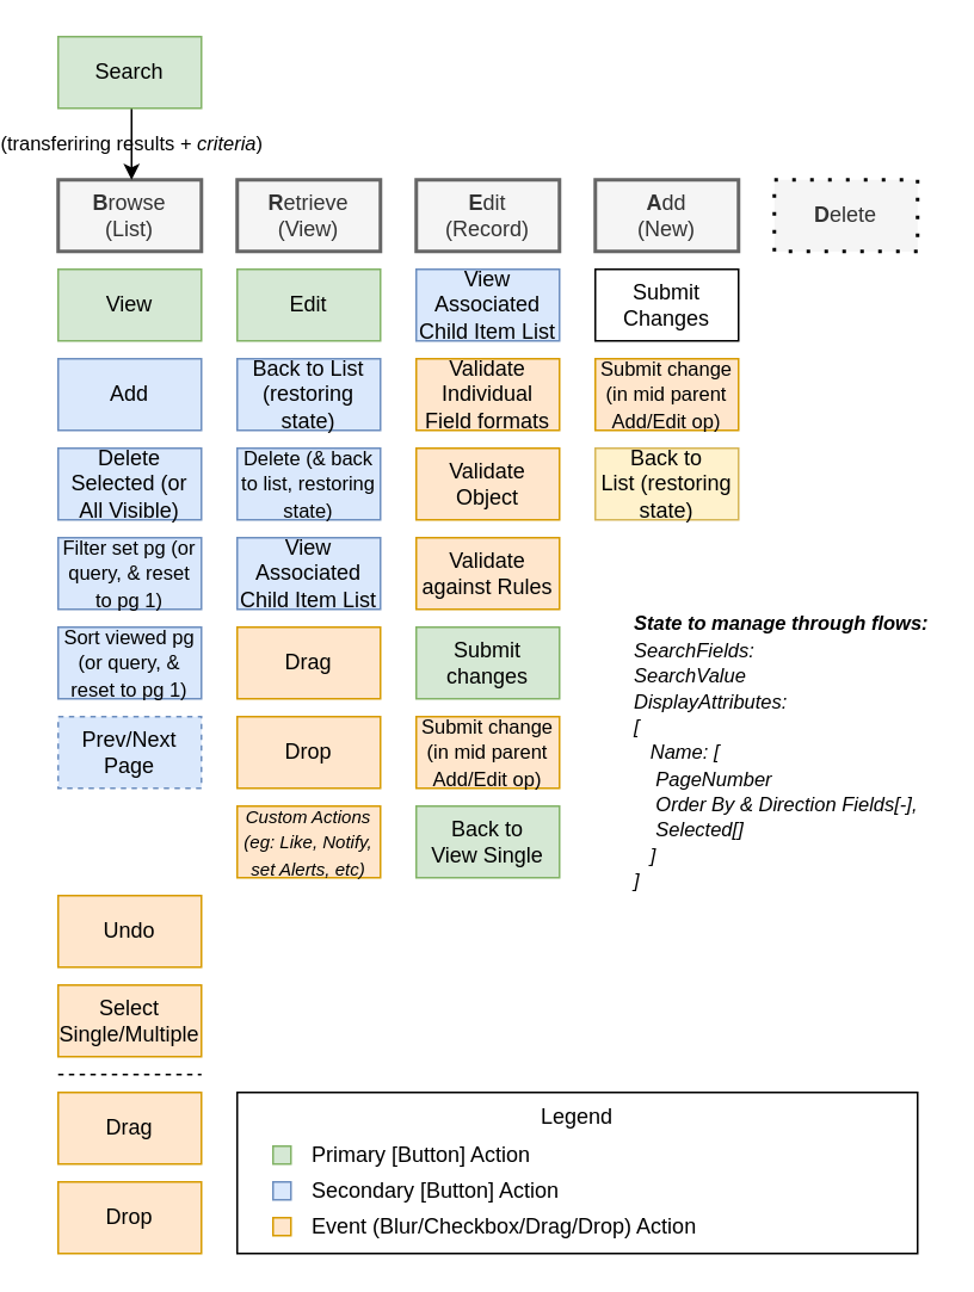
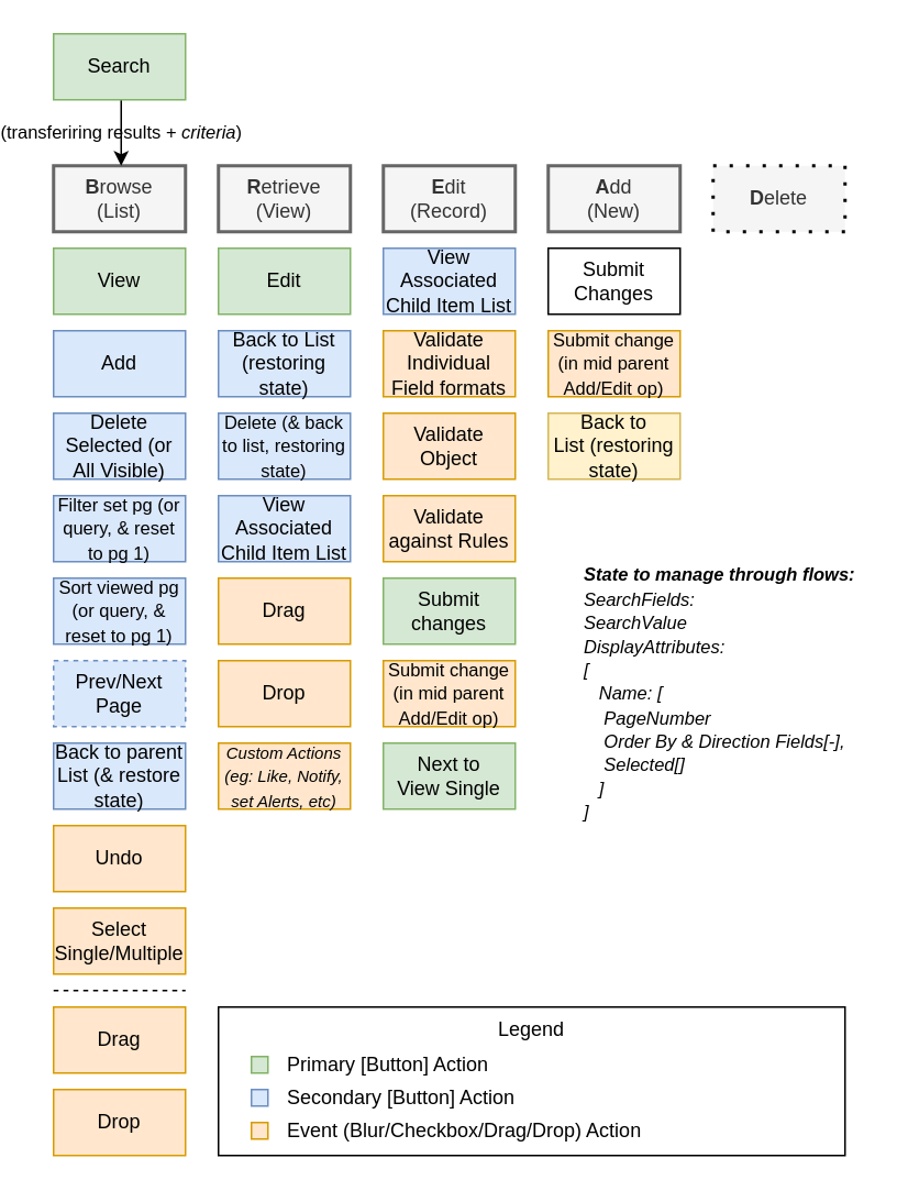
  <mxCell id="0" />
  <mxCell id="1" parent="0" />
  <mxCell id="2" value="Legend" style="rounded=0;whiteSpace=wrap;html=1;verticalAlign=top;" vertex="1" parent="1"><mxGeometry x="120" y="610" width="380" height="90" as="geometry" /></mxCell>
  <mxCell id="3" value="&lt;b&gt;B&lt;/b&gt;rowse&lt;br&gt;(List)" style="rounded=0;whiteSpace=wrap;html=1;fillColor=#f5f5f5;strokeColor=#666666;fontColor=#333333;strokeWidth=2;" parent="1" vertex="1"><mxGeometry x="20" y="100" width="80" height="40" as="geometry" /></mxCell>
  <mxCell id="4" value="&lt;b&gt;R&lt;/b&gt;etrieve&lt;br&gt;(View)" style="rounded=0;whiteSpace=wrap;html=1;fillColor=#f5f5f5;strokeColor=#666666;fontColor=#333333;strokeWidth=2;" parent="1" vertex="1"><mxGeometry x="120" y="100" width="80" height="40" as="geometry" /></mxCell>
  <mxCell id="5" value="&lt;b&gt;E&lt;/b&gt;dit&lt;br&gt;(Record)" style="rounded=0;whiteSpace=wrap;html=1;fillColor=#f5f5f5;strokeColor=#666666;fontColor=#333333;strokeWidth=2;" parent="1" vertex="1"><mxGeometry x="220" y="100" width="80" height="40" as="geometry" /></mxCell>
  <mxCell id="6" value="&lt;b&gt;A&lt;/b&gt;dd&lt;br&gt;(New)" style="rounded=0;whiteSpace=wrap;html=1;fillColor=#f5f5f5;strokeColor=#666666;fontColor=#333333;strokeWidth=2;" parent="1" vertex="1"><mxGeometry x="320" y="100" width="80" height="40" as="geometry" /></mxCell>
  <mxCell id="7" value="&lt;b&gt;D&lt;/b&gt;elete" style="rounded=0;whiteSpace=wrap;html=1;dashed=1;fillColor=#f5f5f5;fontColor=#333333;dashPattern=1 4;strokeWidth=2;" parent="1" vertex="1"><mxGeometry x="420" y="100" width="80" height="40" as="geometry" /></mxCell>
  <mxCell id="8" value="View" style="rounded=0;whiteSpace=wrap;html=1;fillColor=#d5e8d4;strokeColor=#82b366;" parent="1" vertex="1"><mxGeometry x="20" y="150" width="80" height="40" as="geometry" /></mxCell>
  <mxCell id="9" value="(transferiring results &lt;i&gt;+ criteria&lt;/i&gt;)" style="edgeStyle=orthogonalEdgeStyle;rounded=0;orthogonalLoop=1;jettySize=auto;html=1;labelBackgroundColor=none;" parent="1" edge="1"><mxGeometry relative="1" as="geometry"><mxPoint x="61" y="60" as="sourcePoint" /><mxPoint x="61" y="100" as="targetPoint" /><Array as="points"><mxPoint x="61" y="80" /><mxPoint x="61" y="80" /></Array></mxGeometry></mxCell>
  <mxCell id="10" value="Search" style="rounded=0;whiteSpace=wrap;html=1;fillColor=#d5e8d4;strokeColor=#82b366;" parent="1" vertex="1"><mxGeometry x="20" y="20" width="80" height="40" as="geometry" /></mxCell>
  <mxCell id="11" value="Edit" style="rounded=0;whiteSpace=wrap;html=1;fillColor=#d5e8d4;strokeColor=#82b366;" parent="1" vertex="1"><mxGeometry x="120" y="150" width="80" height="40" as="geometry" /></mxCell>
  <mxCell id="12" value="Add" style="rounded=0;whiteSpace=wrap;html=1;fillColor=#dae8fc;strokeColor=#6c8ebf;" parent="1" vertex="1"><mxGeometry x="20" y="200" width="80" height="40" as="geometry" /></mxCell>
  <mxCell id="13" value="" style="rounded=0;whiteSpace=wrap;html=1;fillColor=#dae8fc;strokeColor=#6c8ebf;" parent="1" vertex="1"><mxGeometry x="140" y="660" width="10" height="10" as="geometry" /></mxCell>
  <mxCell id="14" value="Back to List (restoring state)" style="rounded=0;whiteSpace=wrap;html=1;fillColor=#dae8fc;strokeColor=#6c8ebf;" parent="1" vertex="1"><mxGeometry x="120" y="200" width="80" height="40" as="geometry" /></mxCell>
  <mxCell id="15" value="Undo" style="rounded=0;whiteSpace=wrap;html=1;fillColor=#ffe6cc;strokeColor=#d79b00;" parent="1" vertex="1"><mxGeometry x="20" y="500" width="80" height="40" as="geometry" /></mxCell>
- <mxCell id="16" value="Back to &lt;br&gt;View Single" style="rounded=0;whiteSpace=wrap;html=1;fillColor=#d5e8d4;strokeColor=#82b366;" parent="1" vertex="1"><mxGeometry x="220" y="450" width="80" height="40" as="geometry" /></mxCell>
+ <mxCell id="16" value="Next to &lt;br&gt;View Single" style="rounded=0;whiteSpace=wrap;html=1;fillColor=#d5e8d4;strokeColor=#82b366;" parent="1" vertex="1"><mxGeometry x="220" y="450" width="80" height="40" as="geometry" /></mxCell>
  <mxCell id="17" value="View Associated Child Item List" style="rounded=0;whiteSpace=wrap;html=1;fillColor=#dae8fc;strokeColor=#6c8ebf;" parent="1" vertex="1"><mxGeometry x="120" y="300" width="80" height="40" as="geometry" /></mxCell>
  <mxCell id="18" value="&lt;font style=&quot;font-size: 11px&quot;&gt;Submit change (in mid parent Add/Edit op)&lt;/font&gt;" style="rounded=0;whiteSpace=wrap;html=1;fillColor=#ffe6cc;strokeColor=#d79b00;" parent="1" vertex="1"><mxGeometry x="220" y="400" width="80" height="40" as="geometry" /></mxCell>
  <mxCell id="19" value="Submit Changes" style="rounded=0;whiteSpace=wrap;html=1;" parent="1" vertex="1"><mxGeometry x="320" y="150" width="80" height="40" as="geometry" /></mxCell>
  <mxCell id="20" value="Submit changes" style="rounded=0;whiteSpace=wrap;html=1;fillColor=#d5e8d4;strokeColor=#82b366;" parent="1" vertex="1"><mxGeometry x="220" y="350" width="80" height="40" as="geometry" /></mxCell>
  <mxCell id="21" value="View Associated Child Item List" style="rounded=0;whiteSpace=wrap;html=1;fillColor=#dae8fc;strokeColor=#6c8ebf;" parent="1" vertex="1"><mxGeometry x="220" y="150" width="80" height="40" as="geometry" /></mxCell>
  <mxCell id="22" value="&lt;font style=&quot;font-size: 11px&quot;&gt;Submit change (in mid parent Add/Edit op)&lt;/font&gt;" style="rounded=0;whiteSpace=wrap;html=1;fillColor=#ffe6cc;strokeColor=#d79b00;" parent="1" vertex="1"><mxGeometry x="320" y="200" width="80" height="40" as="geometry" /></mxCell>
  <mxCell id="23" value="Back to &lt;br&gt;List (restoring state)" style="rounded=0;whiteSpace=wrap;html=1;fillColor=#fff2cc;strokeColor=#d6b656;" parent="1" vertex="1"><mxGeometry x="320" y="250" width="80" height="40" as="geometry" /></mxCell>
  <mxCell id="24" value="&lt;font style=&quot;font-size: 11px&quot;&gt;Delete (&amp;amp; back to list, restoring state)&lt;/font&gt;" style="rounded=0;whiteSpace=wrap;html=1;fillColor=#dae8fc;strokeColor=#6c8ebf;" parent="1" vertex="1"><mxGeometry x="120" y="250" width="80" height="40" as="geometry" /></mxCell>
  <mxCell id="25" value="Delete Selected (or All Visible)" style="rounded=0;whiteSpace=wrap;html=1;fillColor=#dae8fc;strokeColor=#6c8ebf;" parent="1" vertex="1"><mxGeometry x="20" y="250" width="80" height="40" as="geometry" /></mxCell>
  <mxCell id="26" value="&lt;font style=&quot;font-size: 11px&quot;&gt;Filter set pg (or query, &amp;amp; reset to pg 1)&lt;/font&gt;" style="rounded=0;whiteSpace=wrap;html=1;fillColor=#dae8fc;strokeColor=#6c8ebf;" parent="1" vertex="1"><mxGeometry x="20" y="300" width="80" height="40" as="geometry" /></mxCell>
  <mxCell id="27" value="Prev/Next Page" style="rounded=0;whiteSpace=wrap;html=1;fillColor=#dae8fc;strokeColor=#6c8ebf;dashed=1;" parent="1" vertex="1"><mxGeometry x="20" y="400" width="80" height="40" as="geometry" /></mxCell>
  <mxCell id="28" value="&lt;span style=&quot;font-size: 11px&quot;&gt;Sort viewed pg (or query, &amp;amp; reset to pg 1)&lt;/span&gt;" style="rounded=0;whiteSpace=wrap;html=1;fillColor=#dae8fc;strokeColor=#6c8ebf;" parent="1" vertex="1"><mxGeometry x="20" y="350" width="80" height="40" as="geometry" /></mxCell>
+ <mxCell id="29" value="Back to parent List (&amp;amp; restore state)" style="rounded=0;whiteSpace=wrap;html=1;fillColor=#dae8fc;strokeColor=#6c8ebf;" parent="1" vertex="1"><mxGeometry x="20" y="450" width="80" height="40" as="geometry" /></mxCell>
  <mxCell id="30" value="Validate Individual Field formats" style="rounded=0;whiteSpace=wrap;html=1;fillColor=#ffe6cc;strokeColor=#d79b00;" parent="1" vertex="1"><mxGeometry x="220" y="200" width="80" height="40" as="geometry" /></mxCell>
  <mxCell id="31" value="Validate Object" style="rounded=0;whiteSpace=wrap;html=1;fillColor=#ffe6cc;strokeColor=#d79b00;" parent="1" vertex="1"><mxGeometry x="220" y="250" width="80" height="40" as="geometry" /></mxCell>
  <mxCell id="32" value="Validate against Rules" style="rounded=0;whiteSpace=wrap;html=1;fillColor=#ffe6cc;strokeColor=#d79b00;" parent="1" vertex="1"><mxGeometry x="220" y="300" width="80" height="40" as="geometry" /></mxCell>
  <mxCell id="33" value="&lt;font style=&quot;font-size: 11px&quot;&gt;&lt;i&gt;&lt;b&gt;State to manage through flows:&lt;br&gt;&lt;/b&gt;SearchFields:&lt;br&gt;SearchValue&lt;br&gt;DisplayAttributes:&lt;br&gt;[ &lt;br&gt;&amp;nbsp; &amp;nbsp;Name: [&lt;br&gt;&amp;nbsp; &amp;nbsp; PageNumber&lt;br&gt;&amp;nbsp; &amp;nbsp; Order By &amp;amp; Direction Fields[-],&lt;br&gt;&amp;nbsp; &amp;nbsp; Selected[]&lt;br&gt;&amp;nbsp; &amp;nbsp;]&lt;br&gt;]&lt;/i&gt;&lt;/font&gt;" style="text;html=1;strokeColor=none;fillColor=none;align=left;verticalAlign=middle;whiteSpace=wrap;rounded=0;dashed=1;dashPattern=1 4;" parent="1" vertex="1"><mxGeometry x="340" y="340" width="170" height="160" as="geometry" /></mxCell>
  <mxCell id="34" value="&lt;font style=&quot;font-size: 10px&quot;&gt;Custom Actions&lt;br&gt;(eg: Like, Notify, set Alerts, etc)&lt;/font&gt;" style="rounded=0;whiteSpace=wrap;html=1;fillColor=#ffe6cc;strokeColor=#d79b00;fontStyle=2" parent="1" vertex="1"><mxGeometry x="120" y="450" width="80" height="40" as="geometry" /></mxCell>
  <mxCell id="35" value="&lt;span style=&quot;font-size: 12px;&quot;&gt;Drag&lt;/span&gt;" style="rounded=0;whiteSpace=wrap;html=1;fillColor=#ffe6cc;strokeColor=#d79b00;fontStyle=0;fontSize=12;" parent="1" vertex="1"><mxGeometry x="120" y="350" width="80" height="40" as="geometry" /></mxCell>
  <mxCell id="36" value="&lt;span style=&quot;font-size: 12px;&quot;&gt;Drop&lt;/span&gt;" style="rounded=0;whiteSpace=wrap;html=1;fillColor=#ffe6cc;strokeColor=#d79b00;fontStyle=0;fontSize=12;" parent="1" vertex="1"><mxGeometry x="120" y="400" width="80" height="40" as="geometry" /></mxCell>
  <mxCell id="37" value="&lt;span style=&quot;font-size: 12px;&quot;&gt;Drop&lt;/span&gt;" style="rounded=0;whiteSpace=wrap;html=1;fillColor=#ffe6cc;strokeColor=#d79b00;fontStyle=0;fontSize=12;" parent="1" vertex="1"><mxGeometry x="20" y="660" width="80" height="40" as="geometry" /></mxCell>
  <mxCell id="38" value="&lt;span style=&quot;font-size: 12px;&quot;&gt;Drag&lt;/span&gt;" style="rounded=0;whiteSpace=wrap;html=1;fillColor=#ffe6cc;strokeColor=#d79b00;fontStyle=0;fontSize=12;" parent="1" vertex="1"><mxGeometry x="20" y="610" width="80" height="40" as="geometry" /></mxCell>
  <mxCell id="39" value="&lt;span style=&quot;font-size: 12px&quot;&gt;Select Single/Multiple&lt;/span&gt;" style="rounded=0;whiteSpace=wrap;html=1;fillColor=#ffe6cc;strokeColor=#d79b00;fontStyle=0;fontSize=12;" parent="1" vertex="1"><mxGeometry x="20" y="550" width="80" height="40" as="geometry" /></mxCell>
  <mxCell id="40" value="" style="endArrow=none;dashed=1;html=1;labelBackgroundColor=none;fontSize=12;" parent="1" edge="1"><mxGeometry width="50" height="50" relative="1" as="geometry"><mxPoint x="20" y="600" as="sourcePoint" /><mxPoint x="100" y="600" as="targetPoint" /></mxGeometry></mxCell>
  <mxCell id="41" value="" style="rounded=0;whiteSpace=wrap;html=1;fillColor=#d5e8d4;strokeColor=#82b366;" vertex="1" parent="1"><mxGeometry x="140" y="640" width="10" height="10" as="geometry" /></mxCell>
  <mxCell id="42" value="" style="rounded=0;whiteSpace=wrap;html=1;fillColor=#ffe6cc;strokeColor=#d79b00;" vertex="1" parent="1"><mxGeometry x="140" y="680" width="10" height="10" as="geometry" /></mxCell>
  <mxCell id="43" value="Primary [Button] Action" style="text;html=1;strokeColor=none;fillColor=none;align=left;verticalAlign=middle;whiteSpace=wrap;rounded=0;" vertex="1" parent="1"><mxGeometry x="160" y="640" width="180" height="10" as="geometry" /></mxCell>
  <mxCell id="44" value="Secondary [Button] Action" style="text;html=1;strokeColor=none;fillColor=none;align=left;verticalAlign=middle;whiteSpace=wrap;rounded=0;" vertex="1" parent="1"><mxGeometry x="160" y="660" width="180" height="10" as="geometry" /></mxCell>
  <mxCell id="45" value="Event (Blur/Checkbox/Drag/Drop) Action" style="text;html=1;strokeColor=none;fillColor=none;align=left;verticalAlign=middle;whiteSpace=wrap;rounded=0;" vertex="1" parent="1"><mxGeometry x="160" y="680" width="230" height="10" as="geometry" /></mxCell>
